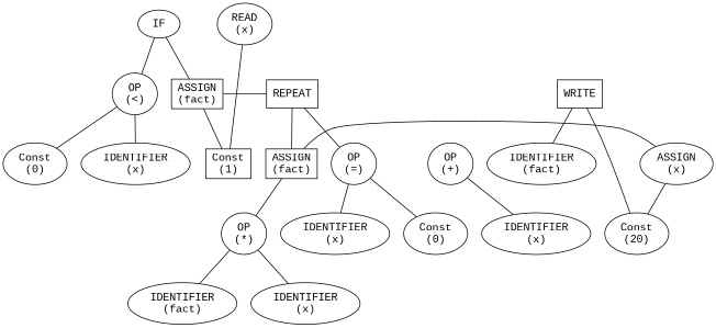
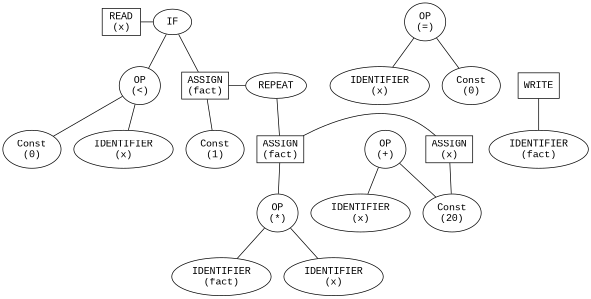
  graph {
    fontname="Liberation Mono"
    node [fontname="Liberation Mono" shape=oval]
    edge [fontname="Liberation Mono"]
    n1 [label="Const\n(0)"]
    n2 [label="IDENTIFIER\n(x)"]
    n3 [label="IDENTIFIER\n(fact)"]
    n4 [label="IDENTIFIER\n(x)"]
    n5 [label="IDENTIFIER\n(x)"]
    n6 [label="Const\n(20)"]
    n7 [label="ASSIGN\n(fact)" shape=rect]
-   n8 [label="ASSIGN\n(x)" shape=ellipse]
+   n8 [label="ASSIGN\n(x)" shape=rect]
    n9 [label="IDENTIFIER\n(x)"]
    n10 [label="Const\n(0)"]
-   n11 [label=REPEAT shape=rect]
+   n11 [label=REPEAT shape=ellipse]
    n12 [label=WRITE shape=rect]
    n13 [label="ASSIGN\n(fact)" shape=rect]
    n14 [label="OP\n(<)"]
-   n15 [label="READ\n(x)" shape=ellipse]
+   n15 [label="READ\n(x)" shape=rect]
    n16 [label=IF shape=ellipse]
    n17 [label="OP\n(*)"]
    n18 [label="OP\n(=)"]
    n19 [label="IDENTIFIER\n(fact)"]
-   n20 [label="Const\n(1)" shape=box]
+   n20 [label="Const\n(1)"]
    n21 [label="OP\n(+)"]
    subgraph sub_1 {
      rank=same
      n1
      n2
    }
    subgraph sub_2 {
      rank=same
      n3
      n4
    }
    subgraph sub_3 {
      rank=same
      n5
      n6
    }
    subgraph sub_4 {
      rank=same
      n7
      n8
    }
    subgraph sub_5 {
      rank=same
      n9
      n10
    }
    subgraph sub_6 {
      rank=same
      n11
      n12
    }
    subgraph sub_7 {
      rank=same
      n11
      n13
    }
    subgraph sub_8 {
      rank=same
      n13
      n14
    }
    subgraph sub_9 {
      rank=same
      n15
      n16
    }
    n1 -- n2 [style=invis]
    n3 -- n4 [style=invis]
    n5 -- n6 [style=invis]
    n7 -- n8
    n7 -- n17
    n8 -- n6
    n9 -- n10 [style=invis]
    n11 -- n7
-   n11 -- n18
    n12 -- n19
    n13 -- n11
    n13 -- n20
    n14 -- n1
    n14 -- n2
    n14 -- n13 [style=invis]
-   n15 -- n20
+   n15 -- n16
    n16 -- n13
    n16 -- n14
    n17 -- n3
    n17 -- n4
    n18 -- n9
    n18 -- n10
    n21 -- n5
-   n12 -- n6
+   n21 -- n6
  }
